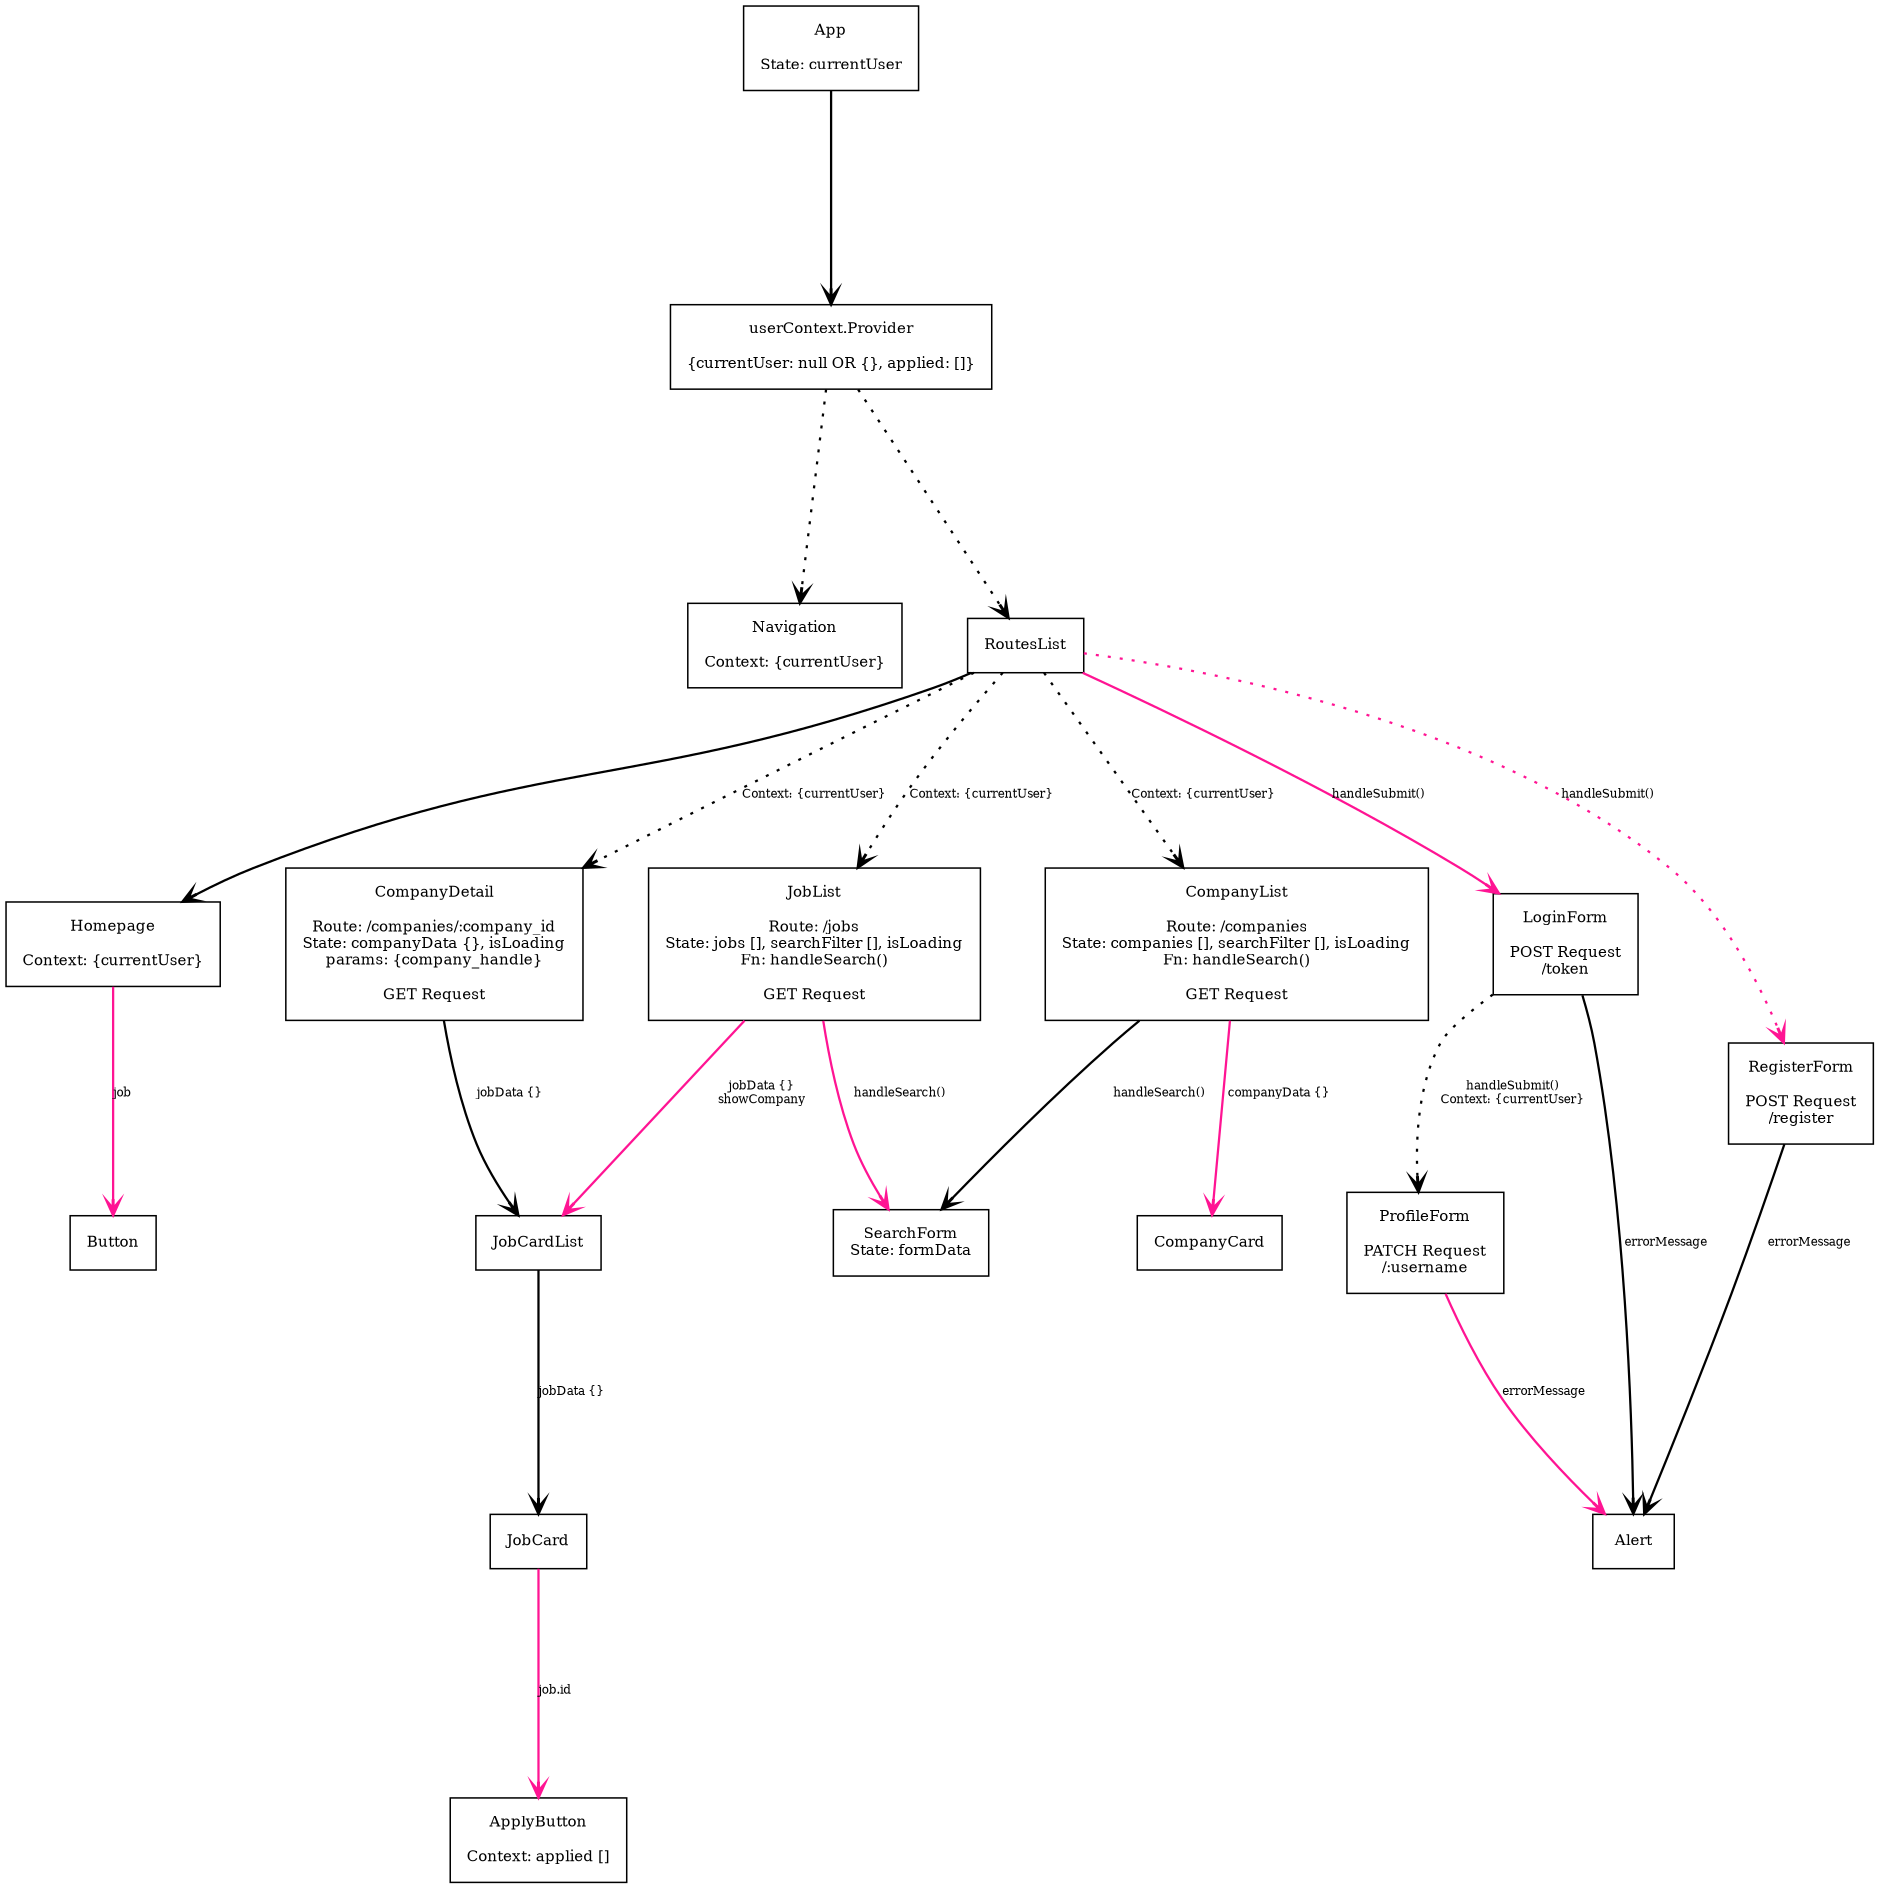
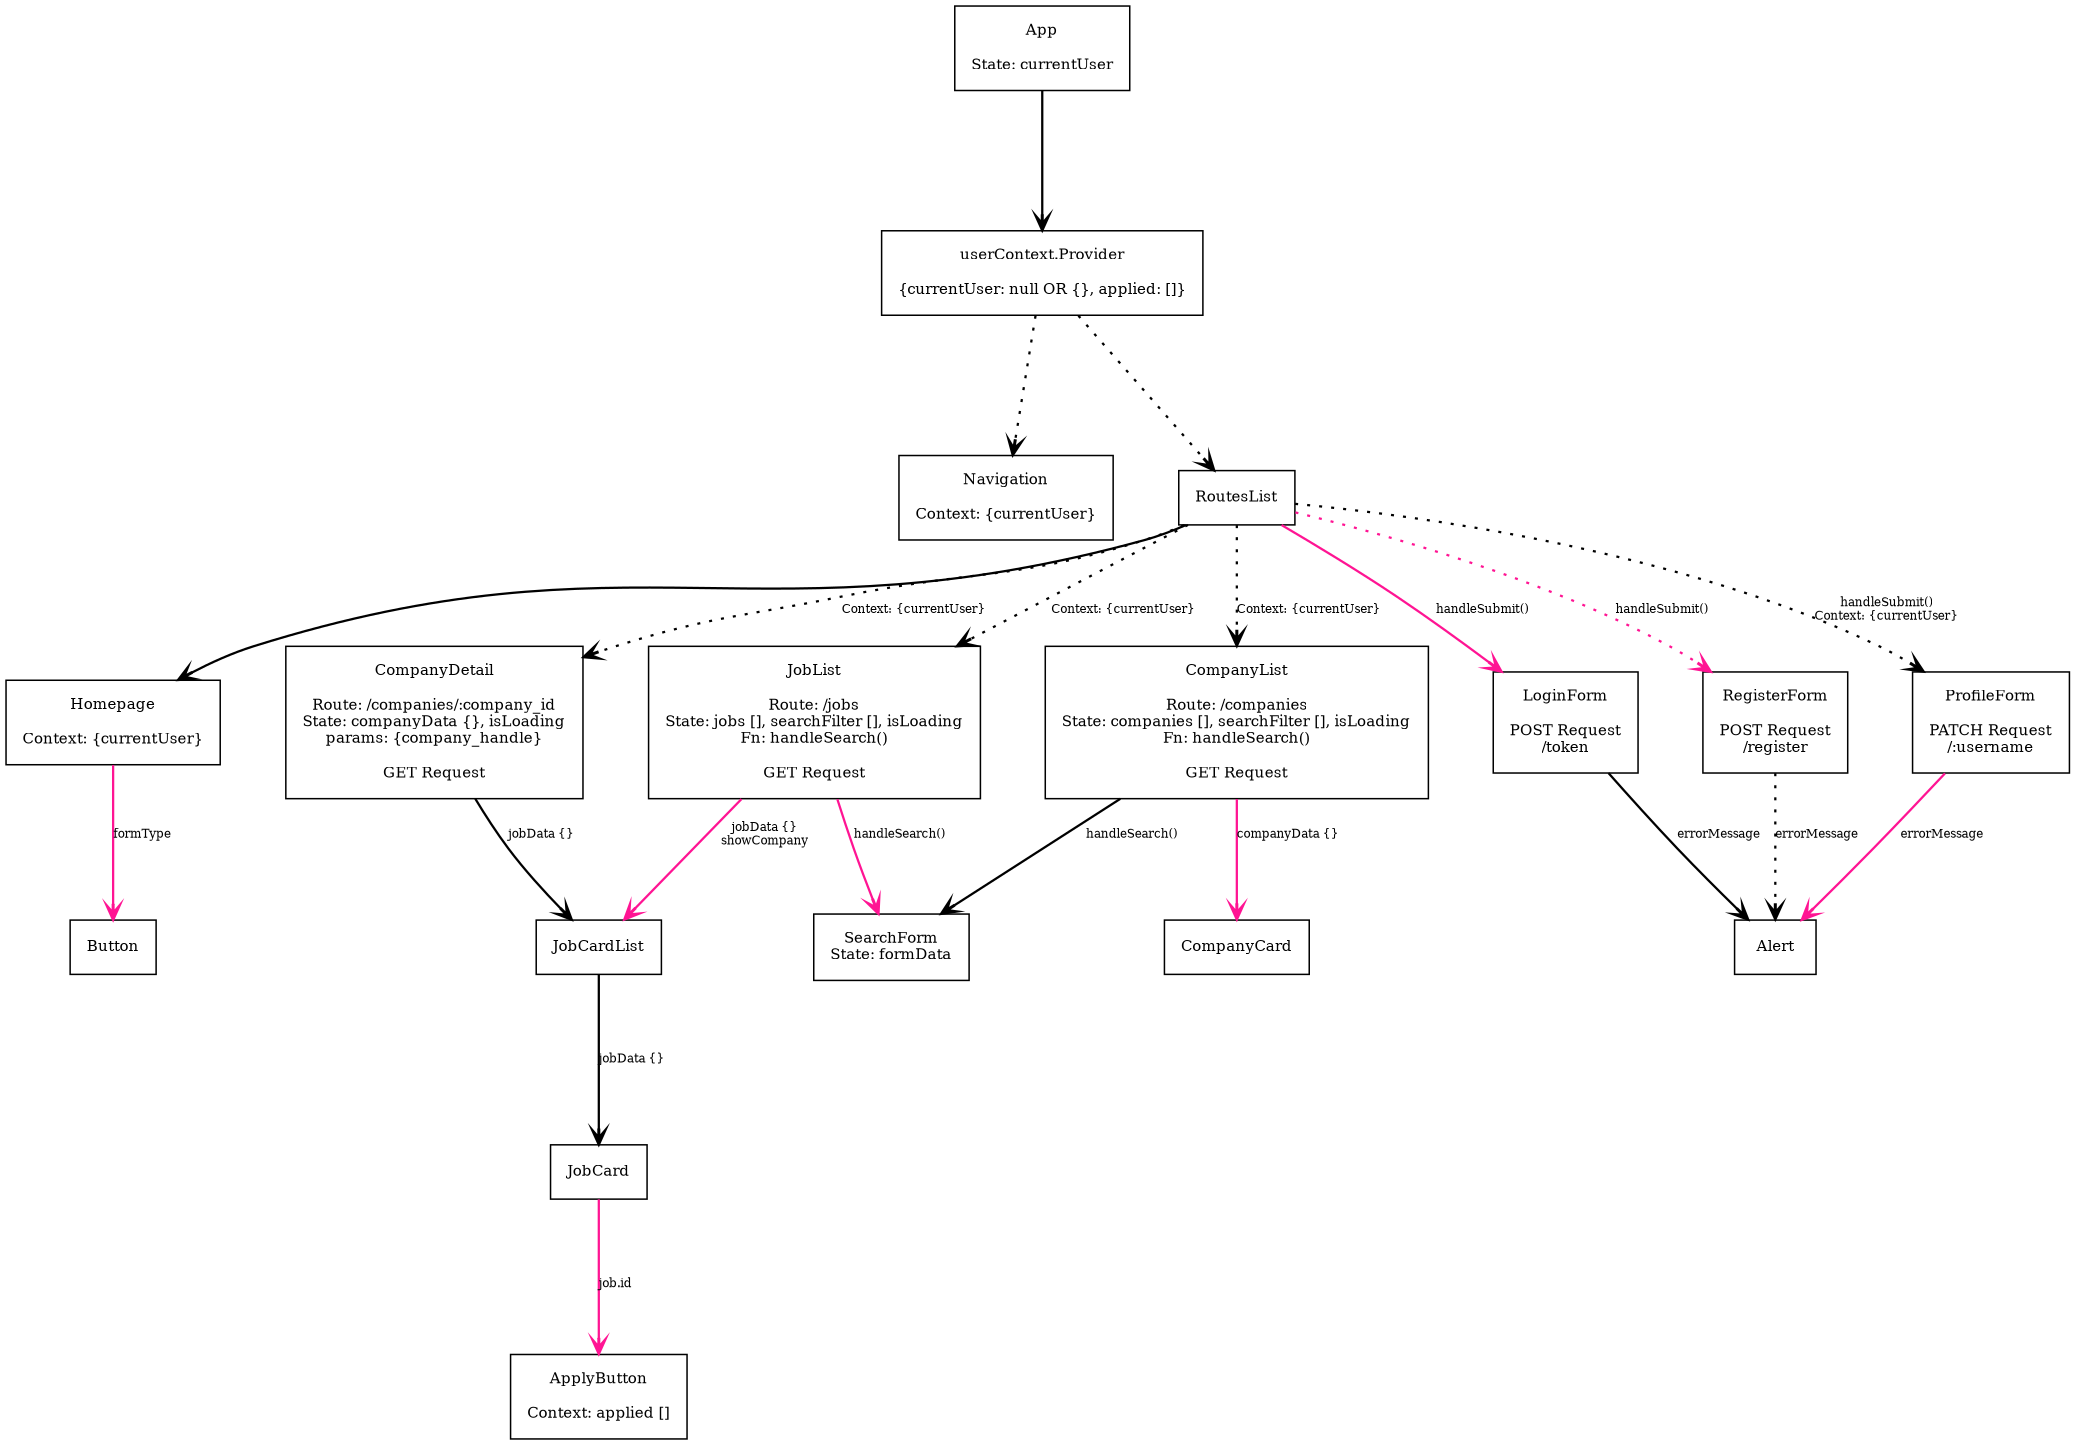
  digraph {
    fontsize="10pt"
    nodesep=0.6
    ranksep="0.4 equally"
    node [fontsize="10pt" margin=0.15 shape=rectangle]
    edge [arrowhead=vee color=black fontsize="8pt" penwidth=1.5 style=bold]
    n1 [label="App\n\nState: currentUser"]
    n2 [label="userContext.Provider\n\n{currentUser: null OR {}, applied: []}"]
    n3 [label="Navigation\n\nContext: {currentUser}"]
    n4 [label="RoutesList\n"]
    n5 [label="ApplyButton\n\nContext: applied []"]
    n6 [label="Homepage\n\nContext: {currentUser}"]
    Button
    n8 [label="CompanyDetail\n\nRoute: /companies/:company_id\nState: companyData {}, isLoading\nparams: {company_handle}\n\nGET Request"]
    n9 [label="JobList\n\nRoute: /jobs\nState: jobs [], searchFilter [], isLoading\nFn: handleSearch()\n\nGET Request"]
    n10 [label="CompanyList\n\nRoute: /companies\nState: companies [], searchFilter [], isLoading\nFn: handleSearch()\n\nGET Request"]
    n11 [label="LoginForm\n\nPOST Request\n/token"]
    n12 [label="RegisterForm\n\nPOST Request\n/register"]
    n13 [label="ProfileForm\n\nPATCH Request\n/:username"]
    n14 [label=JobCardList]
    n15 [label="SearchForm\nState: formData"]
    CompanyCard
    Alert
    JobCard
    n1 -> n2
    n2 -> n3 [style=dotted]
    n2 -> n4 [style=dotted]
    n4 -> n6
    n4 -> n8 [label="Context: {currentUser}" style=dotted]
    n4 -> n9 [label="Context: {currentUser}" style=dotted]
    n4 -> n10 [label="Context: {currentUser}" style=dotted]
    n4 -> n11 [color=deeppink label="handleSubmit()"]
    n4 -> n12 [color=deeppink label="handleSubmit()" style=dotted]
-   n11 -> n13 [label="handleSubmit()\nContext: {currentUser}" style=dotted]
-   n6 -> Button [color=deeppink label=job]
+   n4 -> n13 [label="handleSubmit()\nContext: {currentUser}" style=dotted]
+   n6 -> Button [color=deeppink label=formType]
    n8 -> n14 [label="jobData {}"]
    n9 -> n14 [color=deeppink label="jobData {}\nshowCompany"]
    n9 -> n15 [color=deeppink label="handleSearch()"]
    n10 -> n15 [label="handleSearch()"]
    n10 -> CompanyCard [color=deeppink label="companyData {}"]
    n11 -> Alert [label=errorMessage]
-   n12 -> Alert [label=errorMessage]
+   n12 -> Alert [label=errorMessage style=dotted]
    n13 -> Alert [color=deeppink label=errorMessage]
    n14 -> JobCard [label="jobData {}"]
    JobCard -> n5 [color=deeppink label="job.id"]
  }
